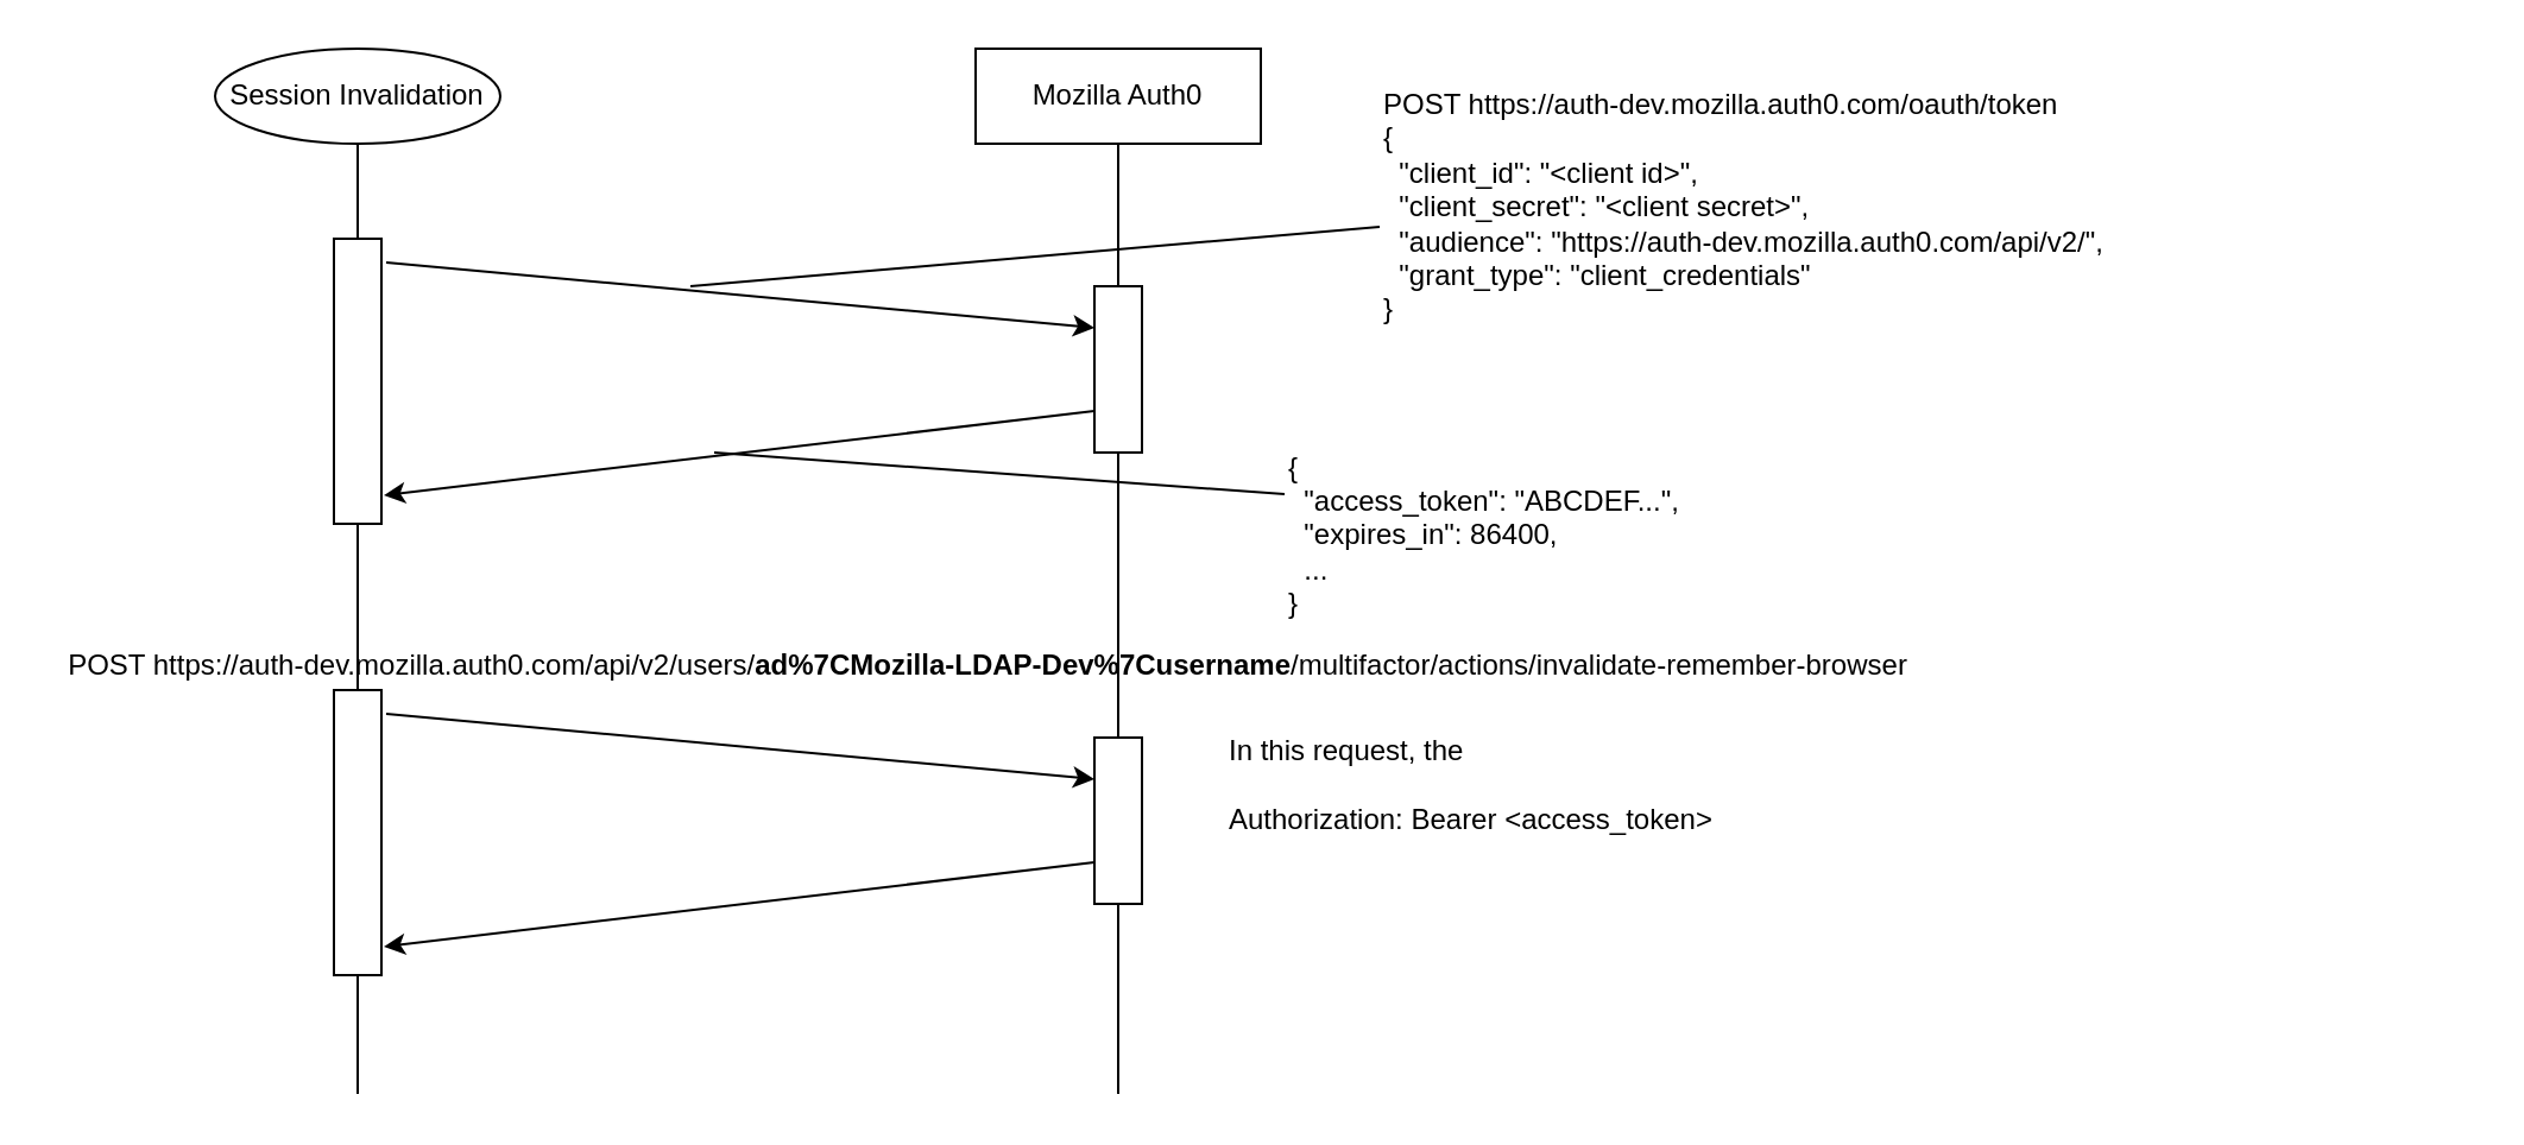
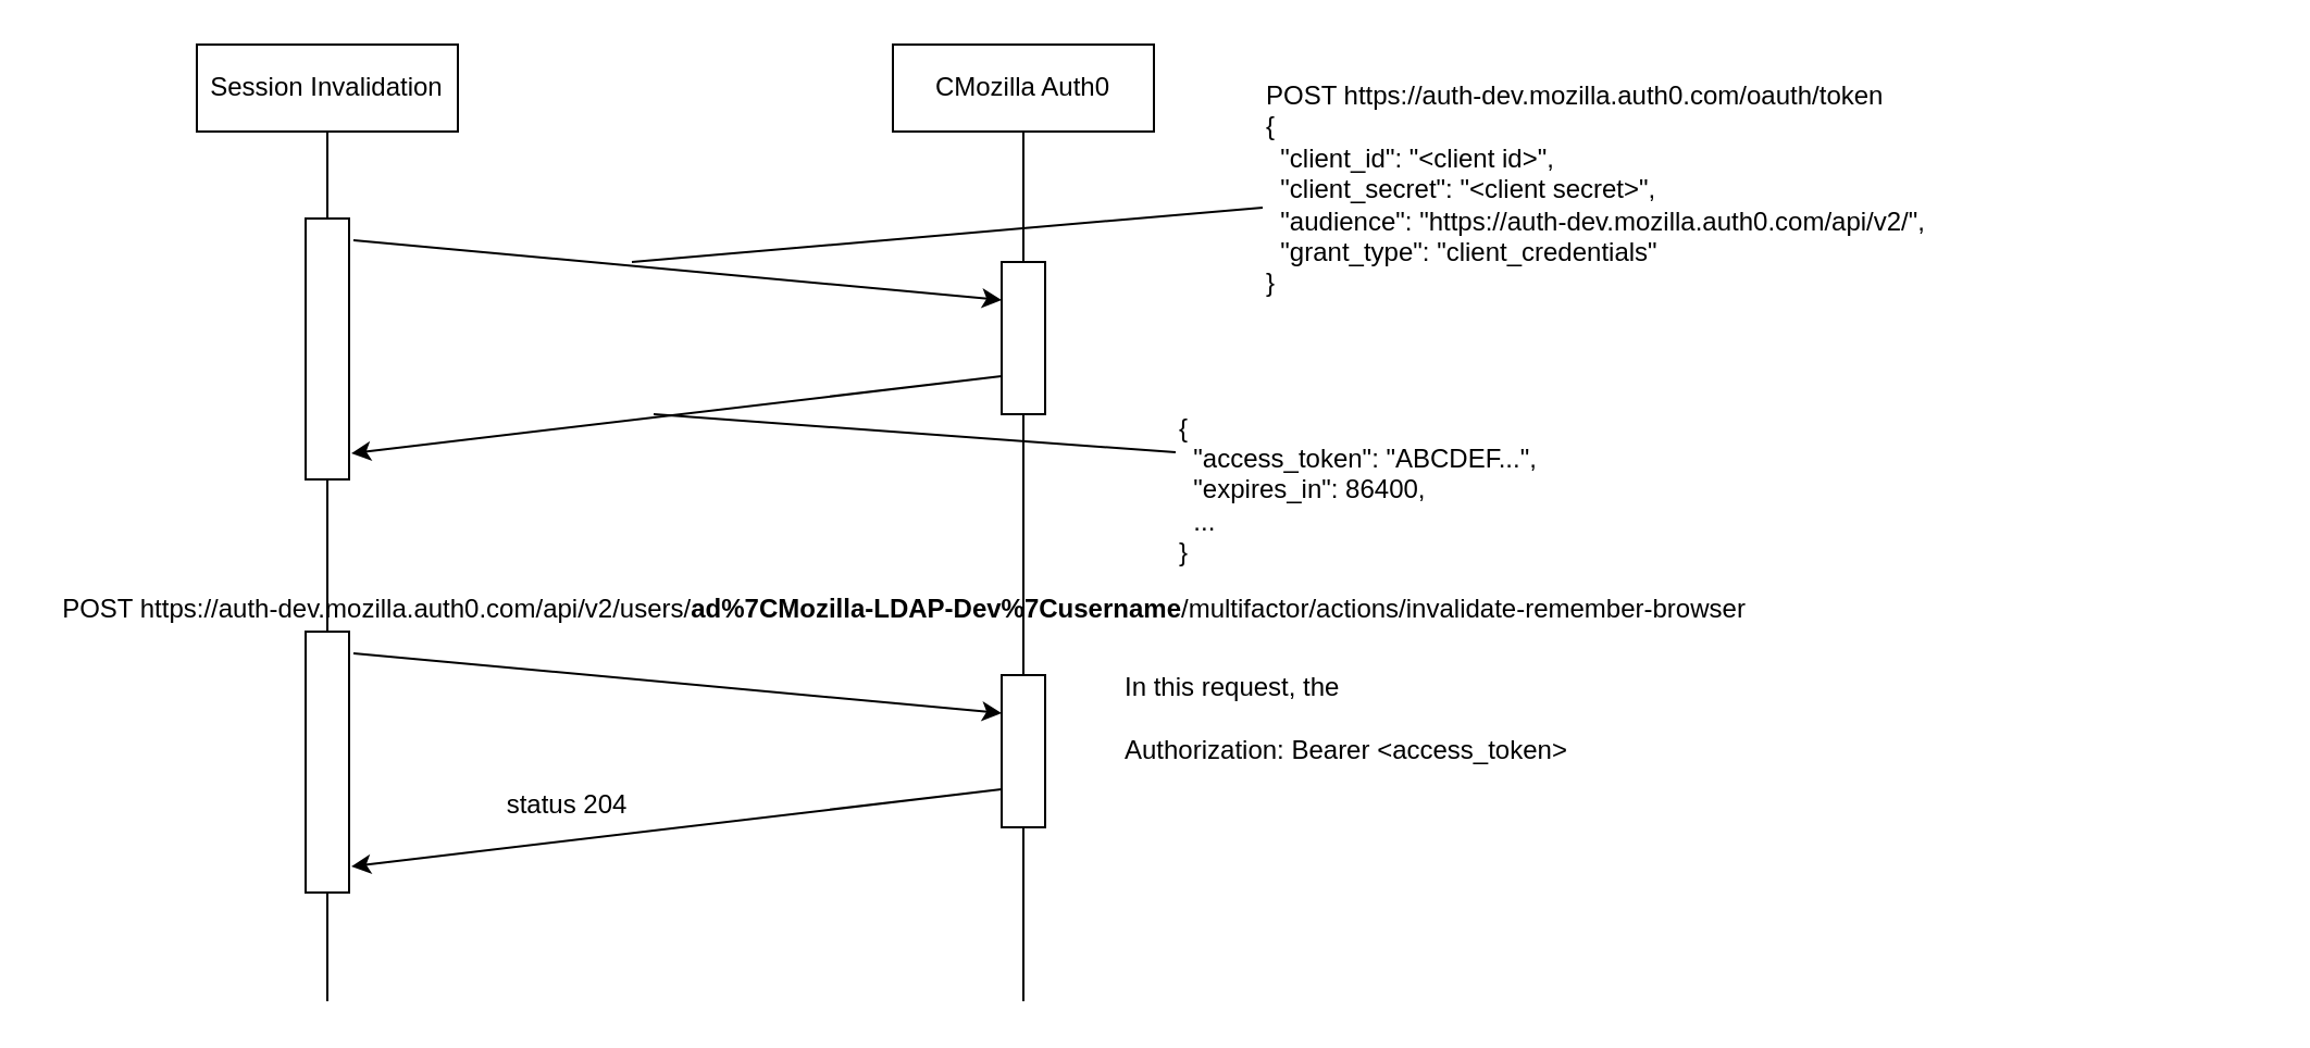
  <mxCell id="0" />
  <mxCell id="1" parent="0" />
  <mxCell id="2" style="edgeStyle=orthogonalEdgeStyle;rounded=0;orthogonalLoop=1;jettySize=auto;html=1;exitX=0.5;exitY=1;exitDx=0;exitDy=0;endArrow=none;endFill=0;" edge="1" parent="1" source="19"><mxGeometry relative="1" as="geometry"><mxPoint x="150" y="460" as="targetPoint" /></mxGeometry></mxCell>
- <mxCell id="3" value="Session Invalidation" style="ellipse;whiteSpace=wrap;html=1;" vertex="1" parent="1"><mxGeometry x="90" y="20" width="120" height="40" as="geometry" /></mxCell>
+ <mxCell id="3" value="Session Invalidation" style="rounded=0;whiteSpace=wrap;html=1;" vertex="1" parent="1"><mxGeometry x="90" y="20" width="120" height="40" as="geometry" /></mxCell>
  <mxCell id="4" style="edgeStyle=orthogonalEdgeStyle;rounded=0;orthogonalLoop=1;jettySize=auto;html=1;exitX=0.5;exitY=1;exitDx=0;exitDy=0;endArrow=none;endFill=0;" edge="1" parent="1" source="21"><mxGeometry relative="1" as="geometry"><mxPoint x="470" y="460" as="targetPoint" /></mxGeometry></mxCell>
- <mxCell id="5" value="Mozilla Auth0" style="rounded=0;whiteSpace=wrap;html=1;" vertex="1" parent="1"><mxGeometry x="410" y="20" width="120" height="40" as="geometry" /></mxCell>
+ <mxCell id="5" value="CMozilla Auth0" style="rounded=0;whiteSpace=wrap;html=1;" vertex="1" parent="1"><mxGeometry x="410" y="20" width="120" height="40" as="geometry" /></mxCell>
  <mxCell id="6" value="" style="rounded=0;whiteSpace=wrap;html=1;" vertex="1" parent="1"><mxGeometry x="460" y="120" width="20" height="70" as="geometry" /></mxCell>
  <mxCell id="7" style="edgeStyle=orthogonalEdgeStyle;rounded=0;orthogonalLoop=1;jettySize=auto;html=1;exitX=0.5;exitY=1;exitDx=0;exitDy=0;endArrow=none;endFill=0;" edge="1" parent="1" source="5" target="6"><mxGeometry relative="1" as="geometry"><mxPoint x="470" y="661" as="targetPoint" /><mxPoint x="470" y="60" as="sourcePoint" /></mxGeometry></mxCell>
  <mxCell id="8" value="" style="endArrow=classic;html=1;exitX=1.1;exitY=0.083;exitDx=0;exitDy=0;exitPerimeter=0;entryX=0;entryY=0.25;entryDx=0;entryDy=0;" edge="1" parent="1" source="23" target="6"><mxGeometry width="50" height="50" relative="1" as="geometry"><mxPoint x="240" y="140" as="sourcePoint" /><mxPoint x="290" y="90" as="targetPoint" /></mxGeometry></mxCell>
  <mxCell id="9" value="" style="endArrow=classic;html=1;exitX=0;exitY=0.75;exitDx=0;exitDy=0;entryX=1.05;entryY=0.9;entryDx=0;entryDy=0;entryPerimeter=0;" edge="1" parent="1" source="6" target="23"><mxGeometry width="50" height="50" relative="1" as="geometry"><mxPoint x="240" y="340" as="sourcePoint" /><mxPoint x="290" y="290" as="targetPoint" /></mxGeometry></mxCell>
  <mxCell id="10" value="" style="endArrow=classic;html=1;exitX=1.1;exitY=0.083;exitDx=0;exitDy=0;exitPerimeter=0;entryX=0;entryY=0.25;entryDx=0;entryDy=0;" edge="1" parent="1" source="19" target="21"><mxGeometry width="50" height="50" relative="1" as="geometry"><mxPoint x="240" y="310" as="sourcePoint" /><mxPoint x="290" y="260" as="targetPoint" /></mxGeometry></mxCell>
  <mxCell id="11" value="" style="endArrow=classic;html=1;exitX=0;exitY=0.75;exitDx=0;exitDy=0;entryX=1.05;entryY=0.9;entryDx=0;entryDy=0;entryPerimeter=0;" edge="1" parent="1" source="21" target="19"><mxGeometry width="50" height="50" relative="1" as="geometry"><mxPoint x="240" y="510" as="sourcePoint" /><mxPoint x="290" y="460" as="targetPoint" /></mxGeometry></mxCell>
  <mxCell id="12" value="&lt;div align=&quot;left&quot;&gt;POST https://auth-dev.mozilla.auth0.com/oauth/token&lt;/div&gt;&lt;div align=&quot;left&quot;&gt;{&lt;br&gt;&amp;nbsp; &quot;client_id&quot;: &quot;&amp;lt;client id&amp;gt;&quot;,&lt;br&gt;&amp;nbsp; &quot;client_secret&quot;: &quot;&amp;lt;client secret&amp;gt;&quot;,&lt;/div&gt;&lt;div align=&quot;left&quot;&gt;&amp;nbsp; &quot;audience&quot;: &quot;https://auth-dev.mozilla.auth0.com/api/v2/&quot;,&lt;br&gt;&amp;nbsp; &quot;grant_type&quot;: &quot;client_credentials&quot;&lt;br&gt;}&lt;br&gt;&lt;/div&gt;" style="text;whiteSpace=wrap;html=1;align=left;" vertex="1" parent="1"><mxGeometry x="580" y="30" width="460" height="130" as="geometry" /></mxCell>
  <mxCell id="13" value="&lt;div align=&quot;left&quot;&gt;{&lt;br&gt;&amp;nbsp; &quot;access_token&quot;: &quot;ABCDEF...&quot;,&lt;br&gt;&amp;nbsp; &quot;expires_in&quot;: 86400,&lt;br&gt;&amp;nbsp; ...&lt;br&gt;}&lt;br&gt;&lt;/div&gt;" style="text;html=1;strokeColor=none;fillColor=none;align=left;verticalAlign=middle;whiteSpace=wrap;rounded=0;" vertex="1" parent="1"><mxGeometry x="540" y="190" width="180" height="70" as="geometry" /></mxCell>
  <mxCell id="14" value="POST &lt;span class=&quot;pl-s&quot;&gt;https://auth-dev.mozilla.auth0.com/api/v2/users/&lt;b&gt;ad%7CMozilla-LDAP-Dev%7Cusername&lt;/b&gt;/multifactor/actions/invalidate-remember-browser&lt;/span&gt;" style="text;html=1;align=center;verticalAlign=middle;resizable=0;points=[];autosize=1;" vertex="1" parent="1"><mxGeometry x="20" y="270" width="790" height="20" as="geometry" /></mxCell>
+ <mxCell id="15" value="status 204" style="text;html=1;align=center;verticalAlign=middle;resizable=0;points=[];autosize=1;" vertex="1" parent="1"><mxGeometry x="225" y="360" width="70" height="20" as="geometry" /></mxCell>
  <mxCell id="16" value="In this request, the&lt;br&gt;&lt;br&gt;Authorization: Bearer &amp;lt;access_token&amp;gt;" style="text;html=1;strokeColor=none;fillColor=none;align=left;verticalAlign=middle;whiteSpace=wrap;rounded=0;" vertex="1" parent="1"><mxGeometry x="515" y="320" width="230" height="20" as="geometry" /></mxCell>
  <mxCell id="17" value="" style="endArrow=none;html=1;entryX=0;entryY=0.5;entryDx=0;entryDy=0;" edge="1" parent="1" target="12"><mxGeometry width="50" height="50" relative="1" as="geometry"><mxPoint x="290" y="120" as="sourcePoint" /><mxPoint x="370" y="30" as="targetPoint" /></mxGeometry></mxCell>
  <mxCell id="18" value="" style="endArrow=none;html=1;entryX=0;entryY=0.25;entryDx=0;entryDy=0;" edge="1" parent="1" target="13"><mxGeometry width="50" height="50" relative="1" as="geometry"><mxPoint x="300" y="190" as="sourcePoint" /><mxPoint x="100" y="220" as="targetPoint" /></mxGeometry></mxCell>
  <mxCell id="19" value="" style="rounded=0;whiteSpace=wrap;html=1;" vertex="1" parent="1"><mxGeometry x="140" y="290" width="20" height="120" as="geometry" /></mxCell>
  <mxCell id="20" style="edgeStyle=orthogonalEdgeStyle;rounded=0;orthogonalLoop=1;jettySize=auto;html=1;exitX=0.5;exitY=1;exitDx=0;exitDy=0;endArrow=none;endFill=0;" edge="1" parent="1" source="3" target="19"><mxGeometry relative="1" as="geometry"><mxPoint x="150" y="580" as="targetPoint" /><mxPoint x="150" y="60" as="sourcePoint" /></mxGeometry></mxCell>
  <mxCell id="21" value="" style="rounded=0;whiteSpace=wrap;html=1;" vertex="1" parent="1"><mxGeometry x="460" y="310" width="20" height="70" as="geometry" /></mxCell>
  <mxCell id="22" style="edgeStyle=orthogonalEdgeStyle;rounded=0;orthogonalLoop=1;jettySize=auto;html=1;exitX=0.5;exitY=1;exitDx=0;exitDy=0;endArrow=none;endFill=0;" edge="1" parent="1" source="6" target="21"><mxGeometry relative="1" as="geometry"><mxPoint x="470" y="580" as="targetPoint" /><mxPoint x="470" y="190" as="sourcePoint" /></mxGeometry></mxCell>
  <mxCell id="23" value="" style="rounded=0;whiteSpace=wrap;html=1;" vertex="1" parent="1"><mxGeometry x="140" y="100" width="20" height="120" as="geometry" /></mxCell>
